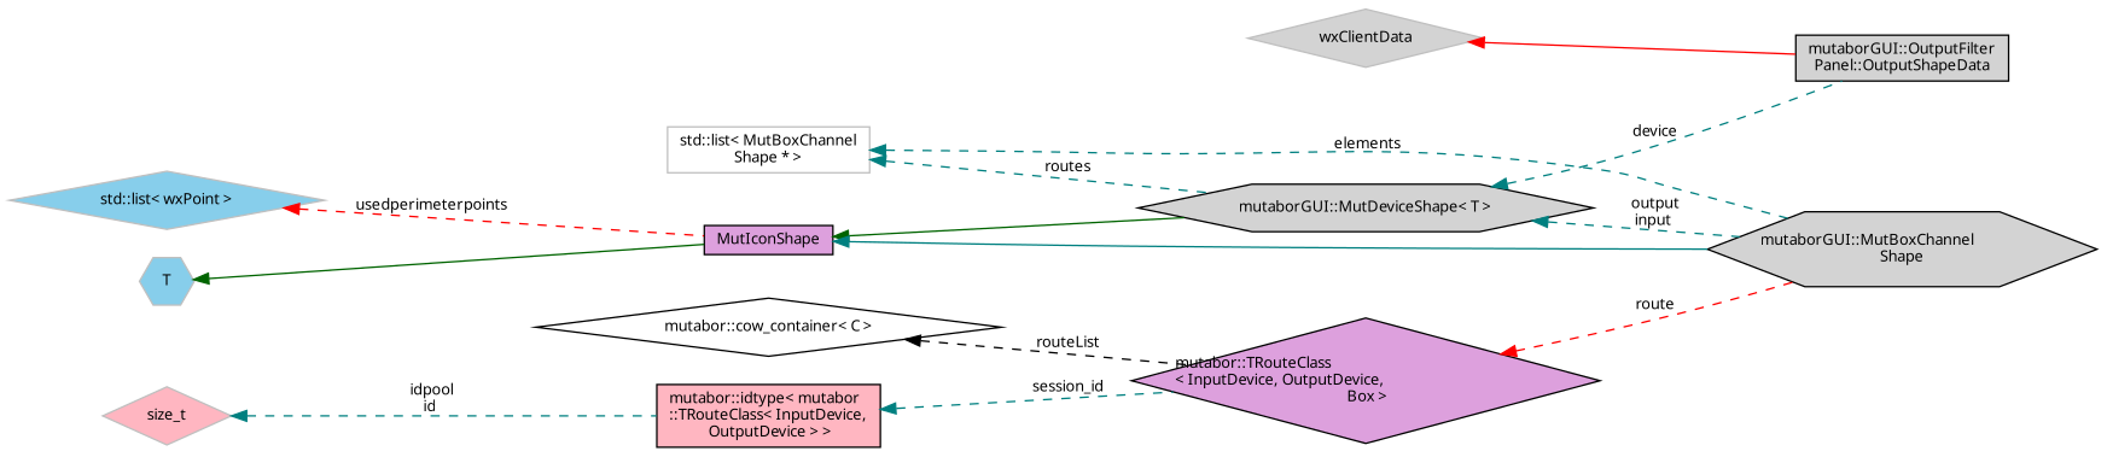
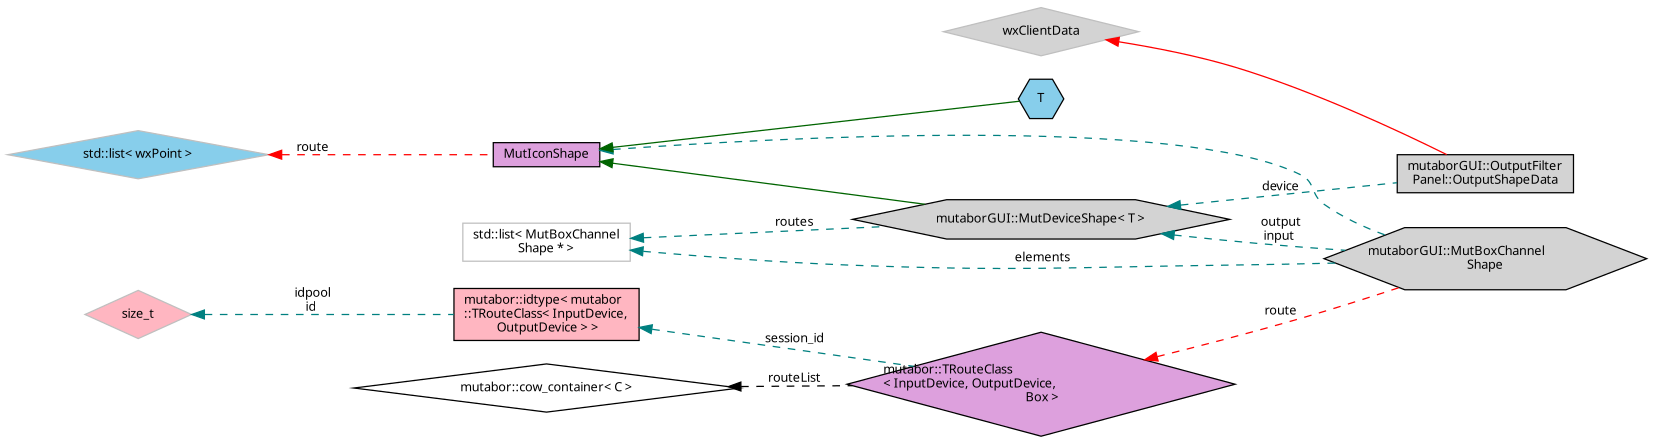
  digraph {
    rankdir=LR
    node [color=black fillcolor=lightgrey fontname=Sans fontsize=10 shape=diamond style=filled]
    edge [color=teal dir=back fontname=Sans fontsize=10 labelfontname=Sans labelfontsize=10 style=dashed]
    n1 [fontcolor=black height=0.2 label="mutaborGUI::OutputFilter\lPanel::OutputShapeData" shape=box width=0.4]
    n2 [color=grey75 height=0.2 label=wxClientData width=0.4]
    n3 [height=0.2 label="mutaborGUI::MutDeviceShape\< T \>" shape=hexagon width=0.4]
    n4 [height=0.2 label="mutaborGUI::MutBoxChannel\lShape" shape=hexagon width=0.4]
    n5 [fillcolor=plum height=0.2 label=MutIconShape shape=box width=0.4]
-   n6 [color=grey75 fillcolor=skyblue height=0.2 label=T shape=hexagon width=0.4]
+   n6 [fillcolor=skyblue height=0.2 label=T shape=hexagon width=0.4]
    n7 [color=grey75 fillcolor=skyblue height=0.2 label="std::list\< wxPoint \>" width=0.4]
    n8 [color=grey75 fillcolor=white height=0.2 label="std::list\< MutBoxChannel\lShape * \>" shape=box width=0.4]
    n9 [fillcolor=plum height=0.2 label="mutabor::TRouteClass\l\< InputDevice, OutputDevice,\l Box \>" width=0.4]
    n10 [fillcolor=white height=0.2 label="mutabor::cow_container\< C \>" width=0.4]
    n11 [fillcolor=lightpink height=0.2 label="mutabor::idtype\< mutabor\l::TRouteClass\< InputDevice,\l OutputDevice \> \>" shape=box width=0.4]
    n12 [color=grey75 fillcolor=lightpink height=0.2 label=size_t width=0.4]
    n2 -> n1 [color=red style=solid]
    n3 -> n1 [label=" device"]
    n3 -> n4 [label=" output\ninput"]
    n5 -> n3 [color=darkgreen style=solid]
-   n5 -> n4 [style=solid]
-   n6 -> n5 [color=darkgreen style=solid]
-   n7 -> n5 [color=red label=" usedperimeterpoints"]
+   n5 -> n4
+   n5 -> n6 [color=darkgreen style=solid]
+   n7 -> n5 [color=red label=" route"]
    n8 -> n3 [label=" routes"]
    n8 -> n4 [label=" elements"]
    n9 -> n4 [color=red label=" route"]
    n10 -> n9 [color=black label=" routeList"]
    n11 -> n9 [label=" session_id"]
    n12 -> n11 [label=" idpool\nid"]
  }
